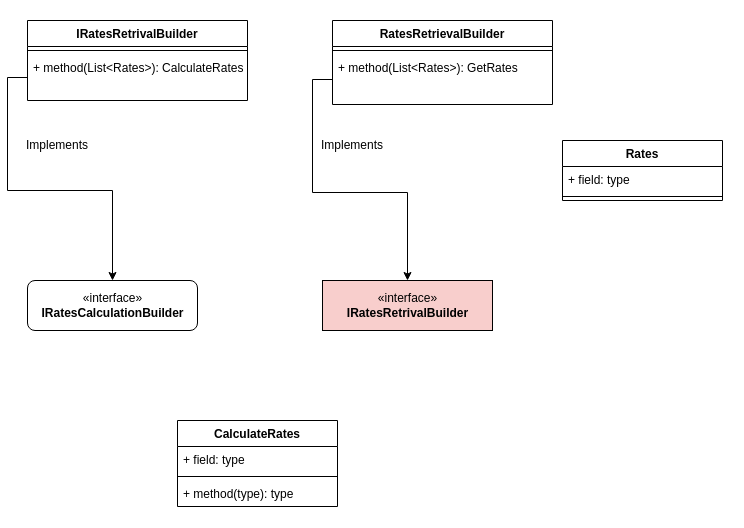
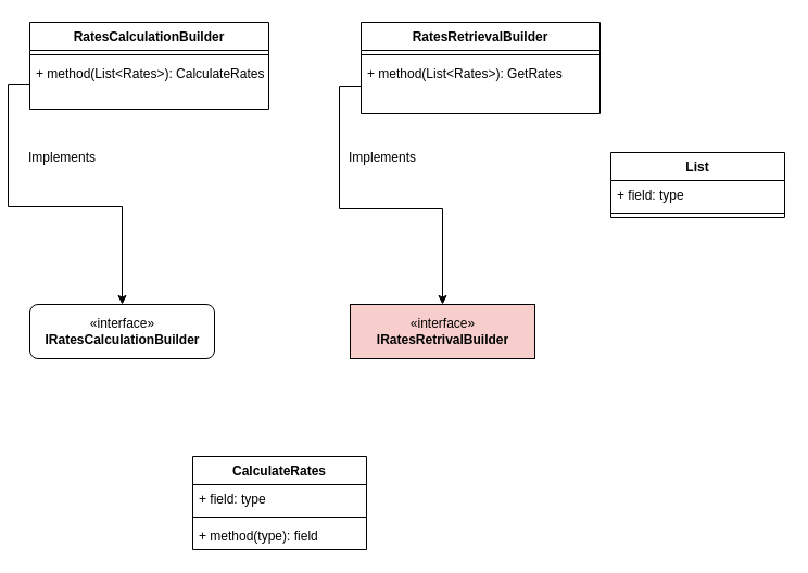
  <mxCell id="0" />
  <mxCell id="1" parent="0" />
  <mxCell id="2" value="CalculateRates" style="swimlane;fontStyle=1;align=center;verticalAlign=top;childLayout=stackLayout;horizontal=1;startSize=26;horizontalStack=0;resizeParent=1;resizeParentMax=0;resizeLast=0;collapsible=1;marginBottom=0;" vertex="1" parent="1"><mxGeometry x="170" y="420" width="160" height="86" as="geometry" /></mxCell>
  <mxCell id="3" value="+ field: type" style="text;strokeColor=none;fillColor=none;align=left;verticalAlign=top;spacingLeft=4;spacingRight=4;overflow=hidden;rotatable=0;points=[[0,0.5],[1,0.5]];portConstraint=eastwest;" vertex="1" parent="2"><mxGeometry y="26" width="160" height="26" as="geometry" /></mxCell>
  <mxCell id="4" value="" style="line;strokeWidth=1;fillColor=none;align=left;verticalAlign=middle;spacingTop=-1;spacingLeft=3;spacingRight=3;rotatable=0;labelPosition=right;points=[];portConstraint=eastwest;" vertex="1" parent="2"><mxGeometry y="52" width="160" height="8" as="geometry" /></mxCell>
- <mxCell id="5" value="+ method(type): type" style="text;strokeColor=none;fillColor=none;align=left;verticalAlign=top;spacingLeft=4;spacingRight=4;overflow=hidden;rotatable=0;points=[[0,0.5],[1,0.5]];portConstraint=eastwest;" vertex="1" parent="2"><mxGeometry y="60" width="160" height="26" as="geometry" /></mxCell>
+ <mxCell id="5" value="+ method(type): field" style="text;strokeColor=none;fillColor=none;align=left;verticalAlign=top;spacingLeft=4;spacingRight=4;overflow=hidden;rotatable=0;points=[[0,0.5],[1,0.5]];portConstraint=eastwest;" vertex="1" parent="2"><mxGeometry y="60" width="160" height="26" as="geometry" /></mxCell>
  <mxCell id="6" value="RatesRetrievalBuilder" style="swimlane;fontStyle=1;align=center;verticalAlign=top;childLayout=stackLayout;horizontal=1;startSize=26;horizontalStack=0;resizeParent=1;resizeParentMax=0;resizeLast=0;collapsible=1;marginBottom=0;" vertex="1" parent="1"><mxGeometry x="325" y="20" width="220" height="84" as="geometry" /></mxCell>
  <mxCell id="7" value="" style="line;strokeWidth=1;fillColor=none;align=left;verticalAlign=middle;spacingTop=-1;spacingLeft=3;spacingRight=3;rotatable=0;labelPosition=right;points=[];portConstraint=eastwest;" vertex="1" parent="6"><mxGeometry y="26" width="220" height="8" as="geometry" /></mxCell>
  <mxCell id="8" value="+ method(List&lt;Rates&gt;): GetRates" style="text;strokeColor=none;fillColor=none;align=left;verticalAlign=top;spacingLeft=4;spacingRight=4;overflow=hidden;rotatable=0;points=[[0,0.5],[1,0.5]];portConstraint=eastwest;" vertex="1" parent="6"><mxGeometry y="34" width="220" height="50" as="geometry" /></mxCell>
- <mxCell id="9" value="IRatesRetrivalBuilder" style="swimlane;fontStyle=1;align=center;verticalAlign=top;childLayout=stackLayout;horizontal=1;startSize=26;horizontalStack=0;resizeParent=1;resizeParentMax=0;resizeLast=0;collapsible=1;marginBottom=0;" vertex="1" parent="1"><mxGeometry x="20" y="20" width="220" height="80" as="geometry" /></mxCell>
+ <mxCell id="9" value="RatesCalculationBuilder" style="swimlane;fontStyle=1;align=center;verticalAlign=top;childLayout=stackLayout;horizontal=1;startSize=26;horizontalStack=0;resizeParent=1;resizeParentMax=0;resizeLast=0;collapsible=1;marginBottom=0;" vertex="1" parent="1"><mxGeometry x="20" y="20" width="220" height="80" as="geometry" /></mxCell>
  <mxCell id="10" value="" style="line;strokeWidth=1;fillColor=none;align=left;verticalAlign=middle;spacingTop=-1;spacingLeft=3;spacingRight=3;rotatable=0;labelPosition=right;points=[];portConstraint=eastwest;" vertex="1" parent="9"><mxGeometry y="26" width="220" height="8" as="geometry" /></mxCell>
  <mxCell id="11" value="+ method(List&lt;Rates&gt;): CalculateRates" style="text;strokeColor=none;fillColor=none;align=left;verticalAlign=top;spacingLeft=4;spacingRight=4;overflow=hidden;rotatable=0;points=[[0,0.5],[1,0.5]];portConstraint=eastwest;" vertex="1" parent="9"><mxGeometry y="34" width="220" height="46" as="geometry" /></mxCell>
  <mxCell id="12" value="«interface»&lt;br&gt;&lt;b&gt;IRatesCalculationBuilder&lt;/b&gt;" style="html=1;rounded=1;" vertex="1" parent="1"><mxGeometry x="20" y="280" width="170" height="50" as="geometry" /></mxCell>
  <mxCell id="13" value="«interface»&lt;br&gt;&lt;b&gt;IRatesRetrivalBuilder&lt;/b&gt;" style="html=1;fillColor=#f8cecc;" vertex="1" parent="1"><mxGeometry x="315" y="280" width="170" height="50" as="geometry" /></mxCell>
  <mxCell id="14" style="edgeStyle=orthogonalEdgeStyle;rounded=0;orthogonalLoop=1;jettySize=auto;html=1;exitX=0;exitY=0.5;exitDx=0;exitDy=0;entryX=0.5;entryY=0;entryDx=0;entryDy=0;" edge="1" parent="1" source="11" target="12"><mxGeometry relative="1" as="geometry" /></mxCell>
  <mxCell id="15" style="edgeStyle=orthogonalEdgeStyle;rounded=0;orthogonalLoop=1;jettySize=auto;html=1;exitX=0;exitY=0.5;exitDx=0;exitDy=0;entryX=0.5;entryY=0;entryDx=0;entryDy=0;" edge="1" parent="1" source="8" target="13"><mxGeometry relative="1" as="geometry" /></mxCell>
- <mxCell id="16" value="Rates" style="swimlane;fontStyle=1;align=center;verticalAlign=top;childLayout=stackLayout;horizontal=1;startSize=26;horizontalStack=0;resizeParent=1;resizeParentMax=0;resizeLast=0;collapsible=1;marginBottom=0;" vertex="1" parent="1"><mxGeometry x="555" y="140" width="160" height="60" as="geometry" /></mxCell>
+ <mxCell id="16" value="List" style="swimlane;fontStyle=1;align=center;verticalAlign=top;childLayout=stackLayout;horizontal=1;startSize=26;horizontalStack=0;resizeParent=1;resizeParentMax=0;resizeLast=0;collapsible=1;marginBottom=0;" vertex="1" parent="1"><mxGeometry x="555" y="140" width="160" height="60" as="geometry" /></mxCell>
  <mxCell id="17" value="+ field: type" style="text;strokeColor=none;fillColor=none;align=left;verticalAlign=top;spacingLeft=4;spacingRight=4;overflow=hidden;rotatable=0;points=[[0,0.5],[1,0.5]];portConstraint=eastwest;" vertex="1" parent="16"><mxGeometry y="26" width="160" height="26" as="geometry" /></mxCell>
  <mxCell id="18" value="" style="line;strokeWidth=1;fillColor=none;align=left;verticalAlign=middle;spacingTop=-1;spacingLeft=3;spacingRight=3;rotatable=0;labelPosition=right;points=[];portConstraint=eastwest;" vertex="1" parent="16"><mxGeometry y="52" width="160" height="8" as="geometry" /></mxCell>
  <mxCell id="19" value="Implements" style="text;html=1;strokeColor=none;fillColor=none;align=center;verticalAlign=middle;whiteSpace=wrap;rounded=0;" vertex="1" parent="1"><mxGeometry x="20" y="130" width="60" height="30" as="geometry" /></mxCell>
  <mxCell id="20" value="Implements" style="text;html=1;strokeColor=none;fillColor=none;align=center;verticalAlign=middle;whiteSpace=wrap;rounded=0;" vertex="1" parent="1"><mxGeometry x="315" y="130" width="60" height="30" as="geometry" /></mxCell>
